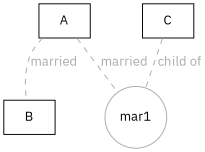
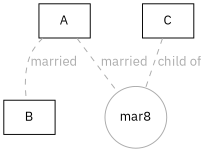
  digraph {
    compound=true
    fontname="IBM Plex Sans"
    node [color=black fillcolor=pink fontname="IBM Plex Sans" shape=box]
    edge [arrowhead=none color="#AAAAAA" dir=none fontcolor="#AAAAAA" fontname="IBM Plex Sans" style=dashed]
    B
    C
    A [fillcolor=lightblue]
-   mar1 [color="#AAAAAA" fillcolor=transparent shape=circle]
+   mar1 [color="#AAAAAA" fillcolor=transparent shape=circle label=mar8]
    subgraph sub_1 {
      B
      C
    }
    subgraph sub_2 {
      A
    }
    C -> mar1 [dir=forward label="child of"]
    A -> B [label=married]
    A -> mar1 [label=married]
  }
